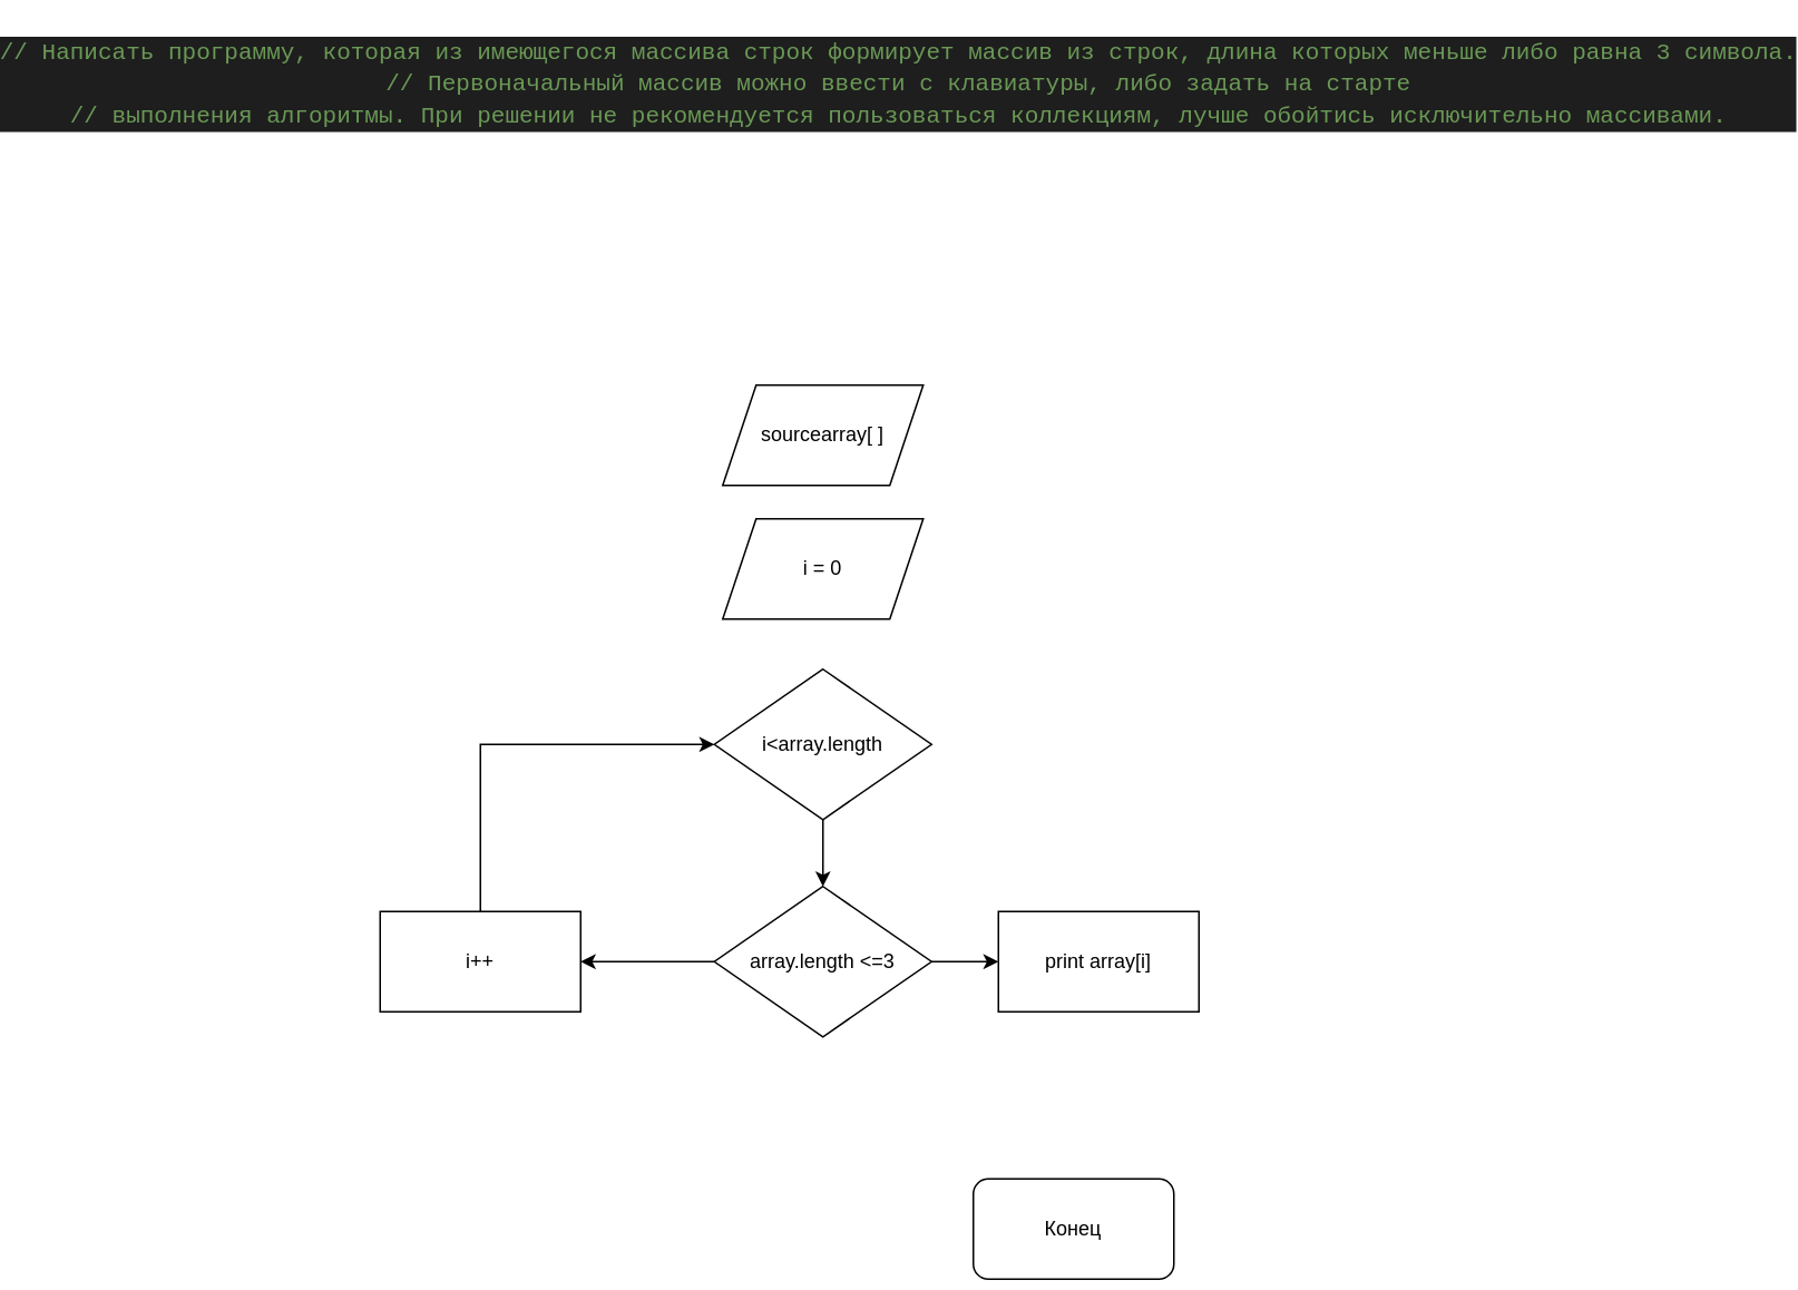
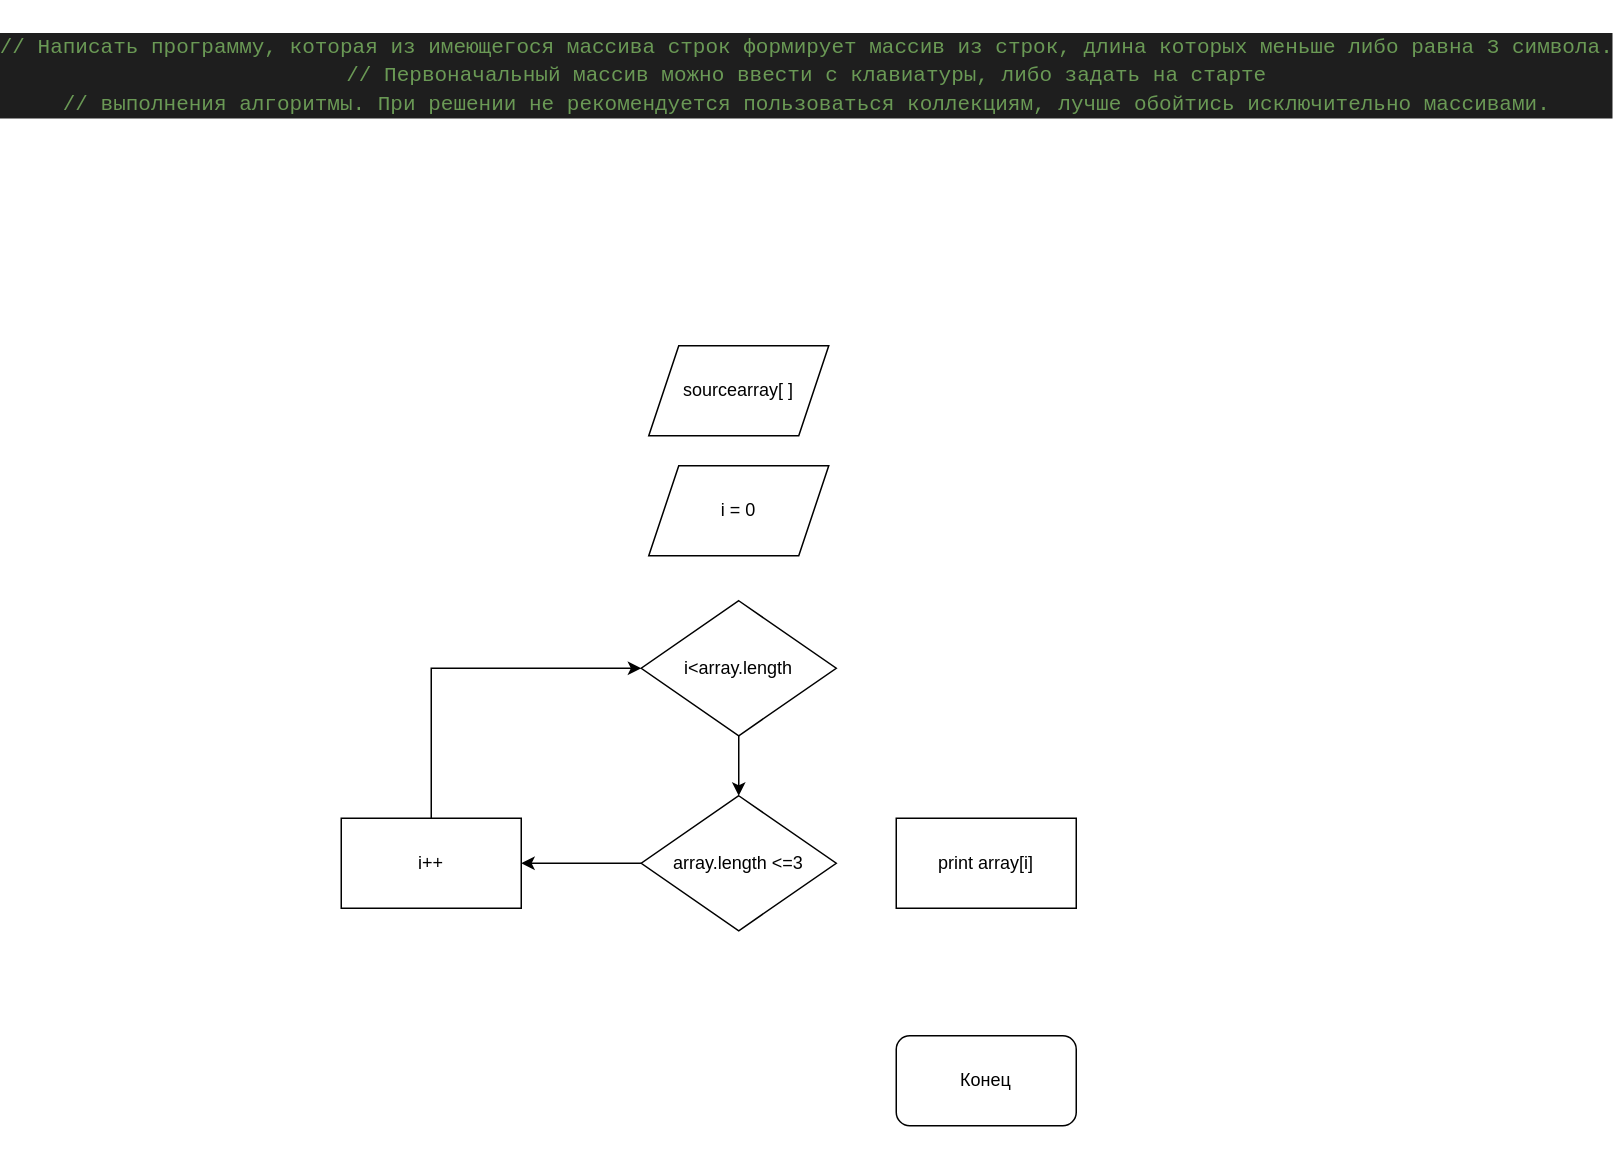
  <mxCell id="0" />
  <mxCell id="1" parent="0" />
  <mxCell id="2" value="sourсearray[ ]" style="shape=parallelogram;perimeter=parallelogramPerimeter;whiteSpace=wrap;html=1;fixedSize=1;" parent="1" vertex="1"><mxGeometry x="415" y="230" width="120" height="60" as="geometry" /></mxCell>
  <mxCell id="3" value="" style="edgeStyle=orthogonalEdgeStyle;rounded=0;orthogonalLoop=1;jettySize=auto;html=1;entryX=0.5;entryY=0;entryDx=0;entryDy=0;" parent="1" source="4" target="12" edge="1"><mxGeometry relative="1" as="geometry"><mxPoint x="485" y="530" as="targetPoint" /></mxGeometry></mxCell>
  <mxCell id="4" value="i&amp;lt;array.length&lt;br&gt;" style="rhombus;whiteSpace=wrap;html=1;" parent="1" vertex="1"><mxGeometry x="410" y="400" width="130" height="90" as="geometry" /></mxCell>
  <mxCell id="5" style="edgeStyle=orthogonalEdgeStyle;rounded=0;orthogonalLoop=1;jettySize=auto;html=1;exitX=0.5;exitY=0;exitDx=0;exitDy=0;entryX=0;entryY=0.5;entryDx=0;entryDy=0;" parent="1" source="6" target="4" edge="1"><mxGeometry relative="1" as="geometry" /></mxCell>
  <mxCell id="6" value="i++" style="whiteSpace=wrap;html=1;" parent="1" vertex="1"><mxGeometry x="210" y="545" width="120" height="60" as="geometry" /></mxCell>
  <mxCell id="7" value="" style="edgeStyle=orthogonalEdgeStyle;rounded=0;orthogonalLoop=1;jettySize=auto;html=1;exitX=0;exitY=0.5;exitDx=0;exitDy=0;" parent="1" source="12" target="6" edge="1"><mxGeometry relative="1" as="geometry"><mxPoint x="410.5" y="550" as="sourcePoint" /><Array as="points"><mxPoint x="380" y="575" /><mxPoint x="380" y="575" /></Array></mxGeometry></mxCell>
  <mxCell id="8" value="&lt;span style=&quot;&quot;&gt;&lt;br&gt;i = 0&lt;br&gt;&lt;br&gt;&lt;/span&gt;" style="shape=parallelogram;perimeter=parallelogramPerimeter;whiteSpace=wrap;html=1;fixedSize=1;" parent="1" vertex="1"><mxGeometry x="415" y="310" width="120" height="60" as="geometry" /></mxCell>
  <mxCell id="9" value="print array[i]&lt;br&gt;" style="whiteSpace=wrap;html=1;" parent="1" vertex="1"><mxGeometry x="580" y="545" width="120" height="60" as="geometry" /></mxCell>
- <mxCell id="10" value="Конец" style="rounded=1;whiteSpace=wrap;html=1;" parent="1" vertex="1"><mxGeometry x="565" y="705" width="120" height="60" as="geometry" /></mxCell>
- <mxCell id="11" value="" style="edgeStyle=orthogonalEdgeStyle;rounded=0;orthogonalLoop=1;jettySize=auto;html=1;" edge="1" parent="1" source="12" target="9"><mxGeometry relative="1" as="geometry" /></mxCell>
+ <mxCell id="10" value="Конец" style="rounded=1;whiteSpace=wrap;html=1;" parent="1" vertex="1"><mxGeometry x="580" y="690" width="120" height="60" as="geometry" /></mxCell>
  <mxCell id="12" value="array.length &amp;lt;=3" style="rhombus;whiteSpace=wrap;html=1;" vertex="1" parent="1"><mxGeometry x="410" y="530" width="130" height="90" as="geometry" /></mxCell>
  <mxCell id="13" value="&lt;div style=&quot;color: rgb(212, 212, 212); background-color: rgb(30, 30, 30); font-family: Consolas, &amp;quot;Courier New&amp;quot;, monospace; font-size: 14px; line-height: 19px;&quot;&gt;&lt;div&gt;&lt;span style=&quot;color: #6a9955;&quot;&gt;// Написать программу, которая из имеющегося массива строк формирует массив из строк, длина которых меньше либо равна 3 символа.&lt;/span&gt;&lt;/div&gt;&lt;div&gt;&lt;span style=&quot;color: #6a9955;&quot;&gt;// Первоначальный массив можно ввести с клавиатуры, либо задать на старте&lt;/span&gt;&lt;/div&gt;&lt;div&gt;&lt;span style=&quot;color: #6a9955;&quot;&gt;// выполнения алгоритмы. При решении не рекомендуется пользоваться коллекциям, лучше обойтись исключительно массивами.&lt;/span&gt;&lt;/div&gt;&lt;/div&gt;" style="text;html=1;align=center;verticalAlign=middle;resizable=0;points=[];autosize=1;strokeColor=none;fillColor=none;" vertex="1" parent="1"><mxGeometry x="20" y="20" width="1000" height="60" as="geometry" /></mxCell>
